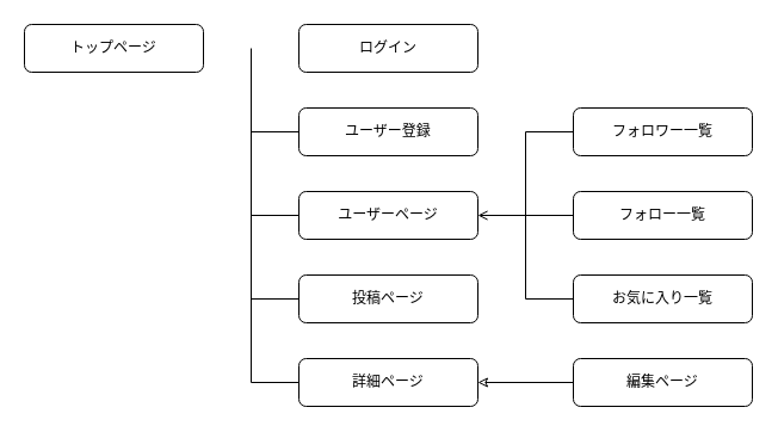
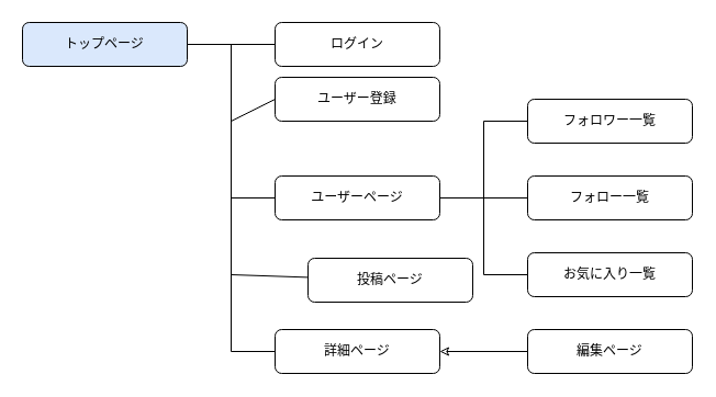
  <mxCell id="0" />
  <mxCell id="1" parent="0" />
  <mxCell id="2" style="edgeStyle=none;html=1;endArrow=none;endFill=0;" parent="1" source="3" edge="1"><mxGeometry relative="1" as="geometry"><mxPoint x="210" y="180" as="targetPoint" /></mxGeometry></mxCell>
  <mxCell id="3" value="ユーザーページ" style="rounded=1;whiteSpace=wrap;html=1;" parent="1" vertex="1"><mxGeometry x="250" y="160" width="150" height="40" as="geometry" /></mxCell>
- <mxCell id="4" value="ユーザー登録" style="rounded=1;whiteSpace=wrap;html=1;" parent="1" vertex="1"><mxGeometry x="250" y="90" width="150" height="40" as="geometry" /></mxCell>
+ <mxCell id="4" value="ユーザー登録" style="rounded=1;whiteSpace=wrap;html=1;" parent="1" vertex="1"><mxGeometry x="250" y="70" width="150" height="40" as="geometry" /></mxCell>
  <mxCell id="5" value="ログイン" style="rounded=1;whiteSpace=wrap;html=1;" parent="1" vertex="1"><mxGeometry x="250" y="20" width="150" height="40" as="geometry" /></mxCell>
- <mxCell id="7" value="トップページ" style="rounded=1;whiteSpace=wrap;html=1;" parent="1" vertex="1"><mxGeometry x="20" y="20" width="150" height="40" as="geometry" /></mxCell>
+ <mxCell id="6" style="edgeStyle=none;html=1;entryX=0;entryY=0.5;entryDx=0;entryDy=0;endArrow=none;endFill=0;" parent="1" source="7" target="5" edge="1"><mxGeometry relative="1" as="geometry" /></mxCell>
+ <mxCell id="7" value="トップページ" style="rounded=1;whiteSpace=wrap;html=1;fillColor=#dae8fc;" parent="1" vertex="1"><mxGeometry x="20" y="20" width="150" height="40" as="geometry" /></mxCell>
  <mxCell id="8" value="" style="endArrow=none;html=1;" parent="1" edge="1"><mxGeometry width="50" height="50" relative="1" as="geometry"><mxPoint x="210" y="320" as="sourcePoint" /><mxPoint x="210" y="40" as="targetPoint" /></mxGeometry></mxCell>
  <mxCell id="9" style="edgeStyle=none;html=1;endArrow=none;endFill=0;" parent="1" source="10" edge="1"><mxGeometry relative="1" as="geometry"><mxPoint x="210" y="250" as="targetPoint" /></mxGeometry></mxCell>
- <mxCell id="10" value="投稿ページ" style="rounded=1;whiteSpace=wrap;html=1;" parent="1" vertex="1"><mxGeometry x="250" y="230" width="150" height="40" as="geometry" /></mxCell>
+ <mxCell id="10" value="投稿ページ" style="rounded=1;whiteSpace=wrap;html=1;" parent="1" vertex="1"><mxGeometry x="280" y="235" width="150" height="40" as="geometry" /></mxCell>
  <mxCell id="11" style="edgeStyle=none;html=1;endArrow=none;endFill=0;" parent="1" source="12" edge="1"><mxGeometry relative="1" as="geometry"><mxPoint x="210" y="320" as="targetPoint" /></mxGeometry></mxCell>
  <mxCell id="12" value="詳細ページ" style="rounded=1;whiteSpace=wrap;html=1;" parent="1" vertex="1"><mxGeometry x="250" y="300" width="150" height="40" as="geometry" /></mxCell>
  <mxCell id="13" value="" style="endArrow=none;html=1;exitX=0;exitY=0.5;exitDx=0;exitDy=0;" parent="1" source="4" edge="1"><mxGeometry width="50" height="50" relative="1" as="geometry"><mxPoint x="320" y="270" as="sourcePoint" /><mxPoint x="210" y="110" as="targetPoint" /></mxGeometry></mxCell>
  <mxCell id="14" style="edgeStyle=none;html=1;endArrow=none;endFill=0;" parent="1" source="15" edge="1"><mxGeometry relative="1" as="geometry"><mxPoint x="440" y="110" as="targetPoint" /></mxGeometry></mxCell>
  <mxCell id="15" value="フォロワー一覧" style="rounded=1;whiteSpace=wrap;html=1;" parent="1" vertex="1"><mxGeometry x="480" y="90" width="150" height="40" as="geometry" /></mxCell>
- <mxCell id="16" style="edgeStyle=none;html=1;entryX=1;entryY=0.5;entryDx=0;entryDy=0;endArrow=open;endFill=0;" parent="1" source="17" target="3" edge="1"><mxGeometry relative="1" as="geometry" /></mxCell>
+ <mxCell id="16" style="edgeStyle=none;html=1;entryX=1;entryY=0.5;entryDx=0;entryDy=0;endArrow=none;endFill=0;" parent="1" source="17" target="3" edge="1"><mxGeometry relative="1" as="geometry" /></mxCell>
  <mxCell id="17" value="フォロー一覧" style="rounded=1;whiteSpace=wrap;html=1;" parent="1" vertex="1"><mxGeometry x="480" y="160" width="150" height="40" as="geometry" /></mxCell>
  <mxCell id="18" style="edgeStyle=none;html=1;endArrow=none;endFill=0;" parent="1" source="19" edge="1"><mxGeometry relative="1" as="geometry"><mxPoint x="440" y="250" as="targetPoint" /></mxGeometry></mxCell>
  <mxCell id="19" value="お気に入り一覧" style="rounded=1;whiteSpace=wrap;html=1;" parent="1" vertex="1"><mxGeometry x="480" y="230" width="150" height="40" as="geometry" /></mxCell>
  <mxCell id="20" value="" style="endArrow=none;html=1;" parent="1" edge="1"><mxGeometry width="50" height="50" relative="1" as="geometry"><mxPoint x="440" y="250" as="sourcePoint" /><mxPoint x="440" y="110" as="targetPoint" /></mxGeometry></mxCell>
  <mxCell id="21" style="edgeStyle=none;html=1;entryX=1;entryY=0.5;entryDx=0;entryDy=0;endArrow=classic;endFill=0;" parent="1" source="22" target="12" edge="1"><mxGeometry relative="1" as="geometry" /></mxCell>
  <mxCell id="22" value="編集ページ" style="rounded=1;whiteSpace=wrap;html=1;" parent="1" vertex="1"><mxGeometry x="480" y="300" width="150" height="40" as="geometry" /></mxCell>
